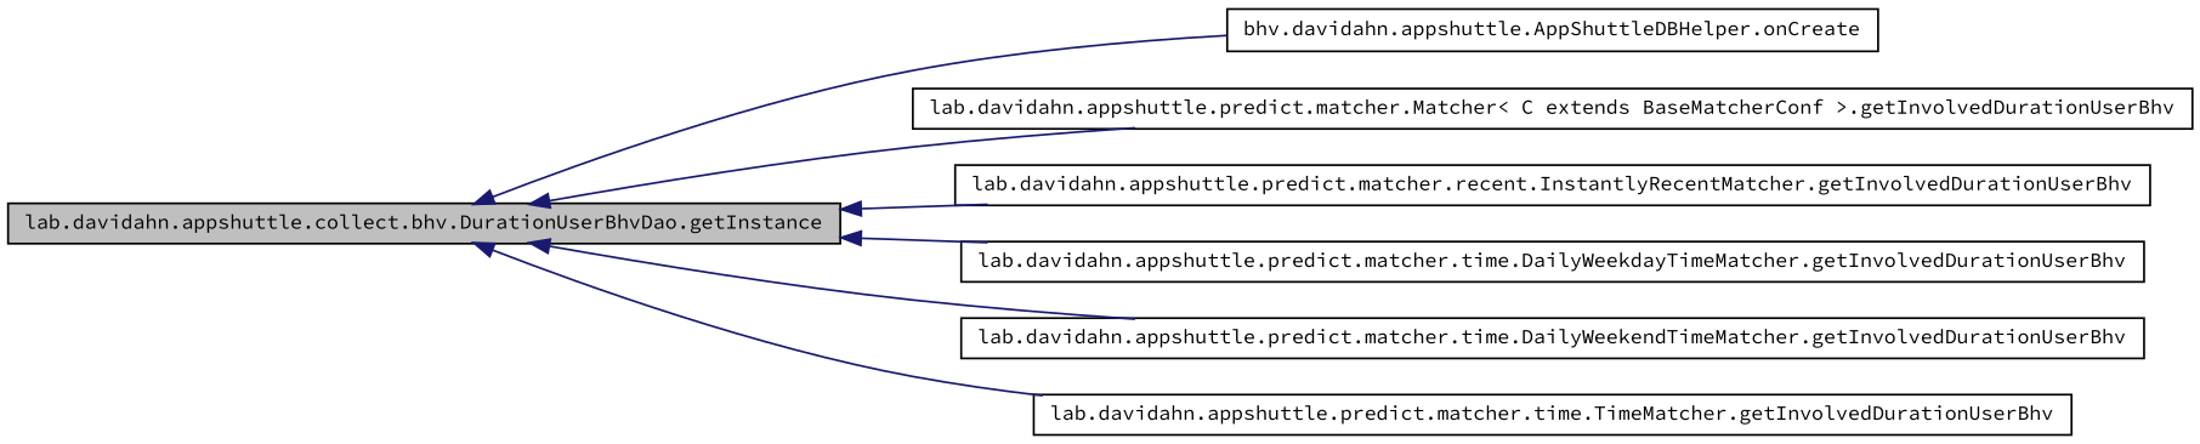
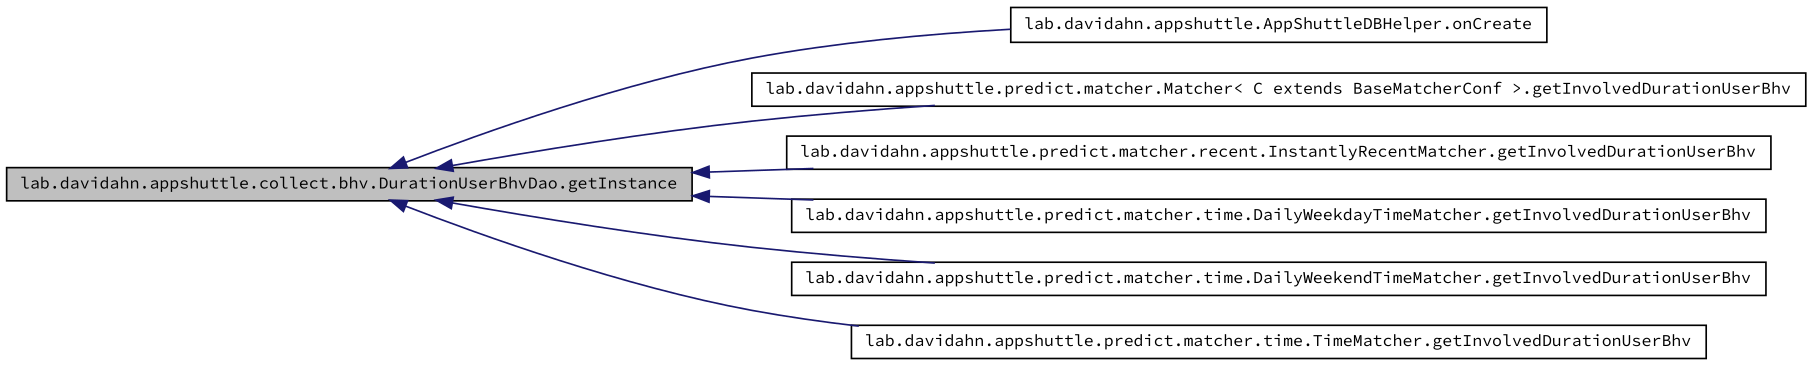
  digraph {
    rankdir=LR
    fontname="Source Code Pro"
    node [color=black fillcolor=white fontname="Source Code Pro" fontsize=10 shape=record style=filled]
    edge [color=midnightblue dir=back fontname="Source Code Pro" fontsize=10 labelfontname=Helvetica labelfontsize=10 style=solid]
    n1 [fillcolor=grey75 fontcolor=black height=0.2 label="lab.davidahn.appshuttle.collect.bhv.DurationUserBhvDao.getInstance" width=0.4]
-   n2 [height=0.2 label="bhv.davidahn.appshuttle.AppShuttleDBHelper.onCreate" width=0.4]
+   n2 [height=0.2 label="lab.davidahn.appshuttle.AppShuttleDBHelper.onCreate" width=0.4]
    n3 [height=0.2 label="lab.davidahn.appshuttle.predict.matcher.Matcher\< C extends BaseMatcherConf \>.getInvolvedDurationUserBhv" width=0.4]
    n4 [height=0.2 label="lab.davidahn.appshuttle.predict.matcher.recent.InstantlyRecentMatcher.getInvolvedDurationUserBhv" width=0.4]
    n5 [height=0.2 label="lab.davidahn.appshuttle.predict.matcher.time.DailyWeekdayTimeMatcher.getInvolvedDurationUserBhv" width=0.4]
    n6 [height=0.2 label="lab.davidahn.appshuttle.predict.matcher.time.DailyWeekendTimeMatcher.getInvolvedDurationUserBhv" width=0.4]
    n7 [height=0.2 label="lab.davidahn.appshuttle.predict.matcher.time.TimeMatcher.getInvolvedDurationUserBhv" width=0.4]
    n1 -> n2
    n1 -> n3
    n1 -> n4
    n1 -> n5
    n1 -> n6
    n1 -> n7
  }
